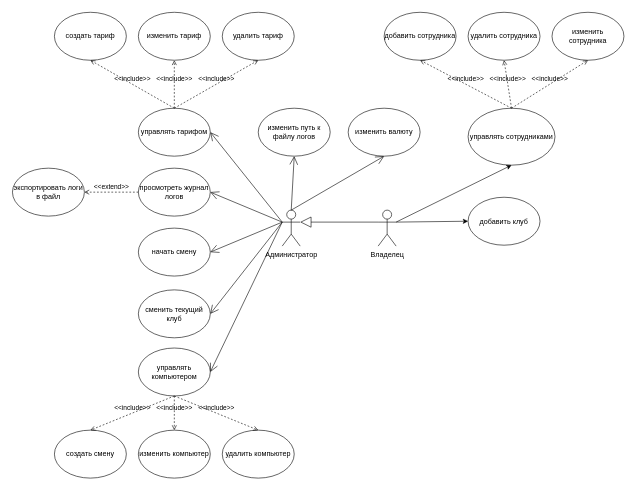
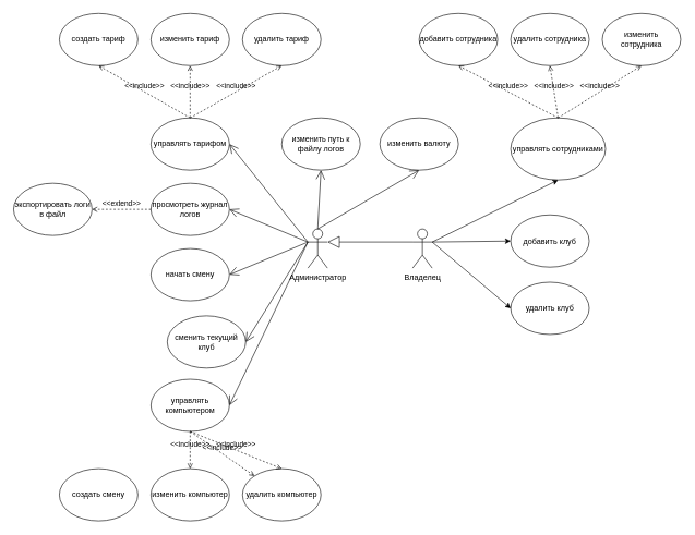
  <mxCell id="0" />
  <mxCell id="1" parent="0" />
  <mxCell id="2" value="Администратор" style="shape=umlActor;verticalLabelPosition=bottom;verticalAlign=top;html=1;outlineConnect=0;" vertex="1" parent="1"><mxGeometry x="470" y="350" width="30" height="60" as="geometry" /></mxCell>
  <mxCell id="3" value="Владелец" style="shape=umlActor;verticalLabelPosition=bottom;verticalAlign=top;html=1;outlineConnect=0;" vertex="1" parent="1"><mxGeometry x="630" y="350" width="30" height="60" as="geometry" /></mxCell>
  <mxCell id="4" value="создать тариф" style="ellipse;whiteSpace=wrap;html=1;" vertex="1" parent="1"><mxGeometry x="90" y="20" width="120" height="80" as="geometry" /></mxCell>
  <mxCell id="5" value="изменить тариф" style="ellipse;whiteSpace=wrap;html=1;" vertex="1" parent="1"><mxGeometry x="230" y="20" width="120" height="80" as="geometry" /></mxCell>
  <mxCell id="6" value="удалить тариф" style="ellipse;whiteSpace=wrap;html=1;" vertex="1" parent="1"><mxGeometry x="370" y="20" width="120" height="80" as="geometry" /></mxCell>
  <mxCell id="7" value="создать смену" style="ellipse;whiteSpace=wrap;html=1;" vertex="1" parent="1"><mxGeometry x="90" y="717" width="120" height="80" as="geometry" /></mxCell>
  <mxCell id="8" value="изменить компьютер" style="ellipse;whiteSpace=wrap;html=1;" vertex="1" parent="1"><mxGeometry x="230" y="717" width="120" height="80" as="geometry" /></mxCell>
  <mxCell id="9" value="удалить компьютер" style="ellipse;whiteSpace=wrap;html=1;" vertex="1" parent="1"><mxGeometry x="370" y="717" width="120" height="80" as="geometry" /></mxCell>
  <mxCell id="10" value="просмотреть журнал логов" style="ellipse;whiteSpace=wrap;html=1;" vertex="1" parent="1"><mxGeometry x="230" y="280" width="120" height="80" as="geometry" /></mxCell>
  <mxCell id="11" value="начать смену" style="ellipse;whiteSpace=wrap;html=1;" vertex="1" parent="1"><mxGeometry x="230" y="380" width="120" height="80" as="geometry" /></mxCell>
  <mxCell id="12" value="управлять тарифом" style="ellipse;whiteSpace=wrap;html=1;" vertex="1" parent="1"><mxGeometry x="230" y="180" width="120" height="80" as="geometry" /></mxCell>
  <mxCell id="13" value="управлять компьютером" style="ellipse;whiteSpace=wrap;html=1;" vertex="1" parent="1"><mxGeometry x="230" y="580" width="120" height="80" as="geometry" /></mxCell>
  <mxCell id="14" value="" style="endArrow=open;endFill=1;endSize=12;html=1;rounded=0;exitX=0;exitY=0.333;exitDx=0;exitDy=0;exitPerimeter=0;entryX=1;entryY=0.5;entryDx=0;entryDy=0;" edge="1" parent="1" source="2" target="12"><mxGeometry width="160" relative="1" as="geometry"><mxPoint x="360" y="380" as="sourcePoint" /><mxPoint x="520" y="380" as="targetPoint" /></mxGeometry></mxCell>
  <mxCell id="15" value="" style="endArrow=open;endFill=1;endSize=12;html=1;rounded=0;entryX=1;entryY=0.5;entryDx=0;entryDy=0;" edge="1" parent="1" target="13"><mxGeometry width="160" relative="1" as="geometry"><mxPoint x="470" y="370" as="sourcePoint" /><mxPoint x="360" y="290" as="targetPoint" /></mxGeometry></mxCell>
- <mxCell id="16" value="сменить текущий клуб" style="ellipse;whiteSpace=wrap;html=1;" vertex="1" parent="1"><mxGeometry x="230" y="483" width="120" height="80" as="geometry" /></mxCell>
+ <mxCell id="16" value="сменить текущий клуб" style="ellipse;whiteSpace=wrap;html=1;" vertex="1" parent="1"><mxGeometry x="255" y="483" width="120" height="80" as="geometry" /></mxCell>
  <mxCell id="17" value="" style="endArrow=block;endSize=16;endFill=0;html=1;rounded=0;entryX=1;entryY=0.333;entryDx=0;entryDy=0;entryPerimeter=0;exitX=0;exitY=0.333;exitDx=0;exitDy=0;exitPerimeter=0;" edge="1" parent="1" source="3" target="2"><mxGeometry width="160" relative="1" as="geometry"><mxPoint x="580" y="300" as="sourcePoint" /><mxPoint x="630" y="370" as="targetPoint" /></mxGeometry></mxCell>
  <mxCell id="18" value="" style="endArrow=open;endFill=1;endSize=12;html=1;rounded=0;entryX=1;entryY=0.5;entryDx=0;entryDy=0;" edge="1" parent="1" target="10"><mxGeometry width="160" relative="1" as="geometry"><mxPoint x="470" y="370" as="sourcePoint" /><mxPoint x="360" y="230" as="targetPoint" /></mxGeometry></mxCell>
  <mxCell id="19" value="" style="endArrow=open;endFill=1;endSize=12;html=1;rounded=0;entryX=1;entryY=0.5;entryDx=0;entryDy=0;" edge="1" parent="1" target="11"><mxGeometry width="160" relative="1" as="geometry"><mxPoint x="470" y="370" as="sourcePoint" /><mxPoint x="360" y="330" as="targetPoint" /></mxGeometry></mxCell>
  <mxCell id="20" value="" style="endArrow=open;endFill=1;endSize=12;html=1;rounded=0;entryX=1;entryY=0.5;entryDx=0;entryDy=0;" edge="1" parent="1" target="16"><mxGeometry width="160" relative="1" as="geometry"><mxPoint x="470" y="370" as="sourcePoint" /><mxPoint x="360" y="430" as="targetPoint" /></mxGeometry></mxCell>
  <mxCell id="21" value="управлять сотрудниками" style="ellipse;whiteSpace=wrap;html=1;" vertex="1" parent="1"><mxGeometry x="780" y="180" width="145" height="95" as="geometry" /></mxCell>
  <mxCell id="22" value="добавить сотрудника" style="ellipse;whiteSpace=wrap;html=1;" vertex="1" parent="1"><mxGeometry x="640" y="20" width="120" height="80" as="geometry" /></mxCell>
  <mxCell id="23" value="удалить сотрудника" style="ellipse;whiteSpace=wrap;html=1;" vertex="1" parent="1"><mxGeometry x="780" y="20" width="120" height="80" as="geometry" /></mxCell>
  <mxCell id="24" value="изменить сотрудника" style="ellipse;whiteSpace=wrap;html=1;" vertex="1" parent="1"><mxGeometry x="920" y="20" width="120" height="80" as="geometry" /></mxCell>
  <mxCell id="25" value="&amp;lt;&amp;lt;include&amp;gt;&amp;gt;" style="html=1;verticalAlign=bottom;labelBackgroundColor=none;endArrow=open;endFill=0;dashed=1;rounded=0;entryX=0.5;entryY=1;entryDx=0;entryDy=0;exitX=0.5;exitY=0;exitDx=0;exitDy=0;" edge="1" parent="1" source="21" target="22"><mxGeometry width="160" relative="1" as="geometry"><mxPoint x="680" y="130" as="sourcePoint" /><mxPoint x="840" y="130" as="targetPoint" /></mxGeometry></mxCell>
  <mxCell id="26" value="&amp;lt;&amp;lt;include&amp;gt;&amp;gt;" style="html=1;verticalAlign=bottom;labelBackgroundColor=none;endArrow=open;endFill=0;dashed=1;rounded=0;entryX=0.5;entryY=1;entryDx=0;entryDy=0;exitX=0.5;exitY=0;exitDx=0;exitDy=0;" edge="1" parent="1" source="21" target="23"><mxGeometry width="160" relative="1" as="geometry"><mxPoint x="840" y="130" as="sourcePoint" /><mxPoint x="710" y="90" as="targetPoint" /></mxGeometry></mxCell>
  <mxCell id="27" value="&amp;lt;&amp;lt;include&amp;gt;&amp;gt;" style="html=1;verticalAlign=bottom;labelBackgroundColor=none;endArrow=open;endFill=0;dashed=1;rounded=0;entryX=0.5;entryY=1;entryDx=0;entryDy=0;exitX=0.5;exitY=0;exitDx=0;exitDy=0;" edge="1" parent="1" source="21" target="24"><mxGeometry width="160" relative="1" as="geometry"><mxPoint x="850" y="140" as="sourcePoint" /><mxPoint x="850" y="90" as="targetPoint" /></mxGeometry></mxCell>
  <mxCell id="28" value="&amp;lt;&amp;lt;include&amp;gt;&amp;gt;" style="html=1;verticalAlign=bottom;labelBackgroundColor=none;endArrow=open;endFill=0;dashed=1;rounded=0;entryX=0.5;entryY=1;entryDx=0;entryDy=0;exitX=0.5;exitY=0;exitDx=0;exitDy=0;" edge="1" parent="1" target="4"><mxGeometry width="160" relative="1" as="geometry"><mxPoint x="290" y="180" as="sourcePoint" /><mxPoint x="150" y="130" as="targetPoint" /></mxGeometry></mxCell>
  <mxCell id="29" value="&amp;lt;&amp;lt;include&amp;gt;&amp;gt;" style="html=1;verticalAlign=bottom;labelBackgroundColor=none;endArrow=open;endFill=0;dashed=1;rounded=0;entryX=0.5;entryY=1;entryDx=0;entryDy=0;" edge="1" parent="1" target="5"><mxGeometry width="160" relative="1" as="geometry"><mxPoint x="290" y="180" as="sourcePoint" /><mxPoint x="290" y="130" as="targetPoint" /></mxGeometry></mxCell>
  <mxCell id="30" value="&amp;lt;&amp;lt;include&amp;gt;&amp;gt;" style="html=1;verticalAlign=bottom;labelBackgroundColor=none;endArrow=open;endFill=0;dashed=1;rounded=0;entryX=0.5;entryY=1;entryDx=0;entryDy=0;exitX=0.5;exitY=0;exitDx=0;exitDy=0;" edge="1" parent="1" target="6"><mxGeometry width="160" relative="1" as="geometry"><mxPoint x="290" y="180" as="sourcePoint" /><mxPoint x="430" y="130" as="targetPoint" /></mxGeometry></mxCell>
- <mxCell id="31" value="&amp;lt;&amp;lt;include&amp;gt;&amp;gt;" style="html=1;verticalAlign=bottom;labelBackgroundColor=none;endArrow=open;endFill=0;dashed=1;rounded=0;entryX=0.5;entryY=0;entryDx=0;entryDy=0;exitX=0.5;exitY=1;exitDx=0;exitDy=0;" edge="1" parent="1" source="13" target="7"><mxGeometry width="160" relative="1" as="geometry"><mxPoint x="290" y="717" as="sourcePoint" /><mxPoint x="150" y="637" as="targetPoint" /></mxGeometry></mxCell>
+ <mxCell id="31" value="&amp;lt;&amp;lt;include&amp;gt;&amp;gt;" style="html=1;verticalAlign=bottom;labelBackgroundColor=none;endArrow=open;endFill=0;dashed=1;rounded=0;exitX=0.5;exitY=1;exitDx=0;exitDy=0;" edge="1" parent="1" source="13" target="9"><mxGeometry width="160" relative="1" as="geometry"><mxPoint x="290" y="717" as="sourcePoint" /><mxPoint x="150" y="637" as="targetPoint" /></mxGeometry></mxCell>
  <mxCell id="32" value="&amp;lt;&amp;lt;include&amp;gt;&amp;gt;" style="html=1;verticalAlign=bottom;labelBackgroundColor=none;endArrow=open;endFill=0;dashed=1;rounded=0;exitX=0.5;exitY=1;exitDx=0;exitDy=0;" edge="1" parent="1" source="13" target="8"><mxGeometry width="160" relative="1" as="geometry"><mxPoint x="290" y="717" as="sourcePoint" /><mxPoint x="290" y="637" as="targetPoint" /><Array as="points" /></mxGeometry></mxCell>
  <mxCell id="33" value="&amp;lt;&amp;lt;include&amp;gt;&amp;gt;" style="html=1;verticalAlign=bottom;labelBackgroundColor=none;endArrow=open;endFill=0;dashed=1;rounded=0;entryX=0.5;entryY=0;entryDx=0;entryDy=0;" edge="1" parent="1" target="9"><mxGeometry width="160" relative="1" as="geometry"><mxPoint x="290" y="660" as="sourcePoint" /><mxPoint x="430" y="637" as="targetPoint" /></mxGeometry></mxCell>
  <mxCell id="34" value="" style="endArrow=classic;html=1;rounded=0;exitX=1;exitY=0.333;exitDx=0;exitDy=0;exitPerimeter=0;entryX=0.5;entryY=1;entryDx=0;entryDy=0;" edge="1" parent="1" source="3" target="21"><mxGeometry width="50" height="50" relative="1" as="geometry"><mxPoint x="710" y="360" as="sourcePoint" /><mxPoint x="760" y="310" as="targetPoint" /></mxGeometry></mxCell>
  <mxCell id="35" value="добавить клуб" style="ellipse;whiteSpace=wrap;html=1;" vertex="1" parent="1"><mxGeometry x="780" y="328.5" width="120" height="80" as="geometry" /></mxCell>
+ <mxCell id="36" value="удалить клуб" style="ellipse;whiteSpace=wrap;html=1;" vertex="1" parent="1"><mxGeometry x="780" y="431.5" width="120" height="80" as="geometry" /></mxCell>
  <mxCell id="37" value="" style="endArrow=classic;html=1;rounded=0;exitX=1;exitY=0.333;exitDx=0;exitDy=0;exitPerimeter=0;entryX=0;entryY=0.5;entryDx=0;entryDy=0;" edge="1" parent="1" source="3" target="35"><mxGeometry width="50" height="50" relative="1" as="geometry"><mxPoint x="670" y="380" as="sourcePoint" /><mxPoint x="850" y="270" as="targetPoint" /></mxGeometry></mxCell>
+ <mxCell id="38" value="" style="endArrow=classic;html=1;rounded=0;exitX=1;exitY=0.333;exitDx=0;exitDy=0;exitPerimeter=0;entryX=0;entryY=0.5;entryDx=0;entryDy=0;" edge="1" parent="1" source="3" target="36"><mxGeometry width="50" height="50" relative="1" as="geometry"><mxPoint x="670" y="380" as="sourcePoint" /><mxPoint x="790" y="410" as="targetPoint" /></mxGeometry></mxCell>
  <mxCell id="39" value="изменить путь к файлу логов" style="ellipse;whiteSpace=wrap;html=1;" vertex="1" parent="1"><mxGeometry x="430" y="180" width="120" height="80" as="geometry" /></mxCell>
  <mxCell id="40" value="изменить валюту" style="ellipse;whiteSpace=wrap;html=1;" vertex="1" parent="1"><mxGeometry x="580" y="180" width="120" height="80" as="geometry" /></mxCell>
  <mxCell id="41" value="" style="endArrow=open;endFill=1;endSize=12;html=1;rounded=0;exitX=0.5;exitY=0;exitDx=0;exitDy=0;exitPerimeter=0;entryX=0.5;entryY=1;entryDx=0;entryDy=0;" edge="1" parent="1" source="2" target="39"><mxGeometry width="160" relative="1" as="geometry"><mxPoint x="480" y="380" as="sourcePoint" /><mxPoint x="360" y="230" as="targetPoint" /></mxGeometry></mxCell>
  <mxCell id="42" value="" style="endArrow=open;endFill=1;endSize=12;html=1;rounded=0;exitX=0.5;exitY=0;exitDx=0;exitDy=0;exitPerimeter=0;entryX=0.5;entryY=1;entryDx=0;entryDy=0;" edge="1" parent="1" source="2" target="40"><mxGeometry width="160" relative="1" as="geometry"><mxPoint x="490" y="390" as="sourcePoint" /><mxPoint x="370" y="240" as="targetPoint" /></mxGeometry></mxCell>
  <mxCell id="43" value="экспортировать логи в файл" style="ellipse;whiteSpace=wrap;html=1;" vertex="1" parent="1"><mxGeometry x="20" y="280" width="120" height="80" as="geometry" /></mxCell>
  <mxCell id="44" value="&amp;lt;&amp;lt;extend&amp;gt;&amp;gt;" style="html=1;verticalAlign=bottom;labelBackgroundColor=none;endArrow=open;endFill=0;dashed=1;rounded=0;exitX=0;exitY=0.5;exitDx=0;exitDy=0;entryX=1;entryY=0.5;entryDx=0;entryDy=0;" edge="1" parent="1" source="10" target="43"><mxGeometry width="160" relative="1" as="geometry"><mxPoint x="150" y="300" as="sourcePoint" /><mxPoint x="310" y="300" as="targetPoint" /></mxGeometry></mxCell>
